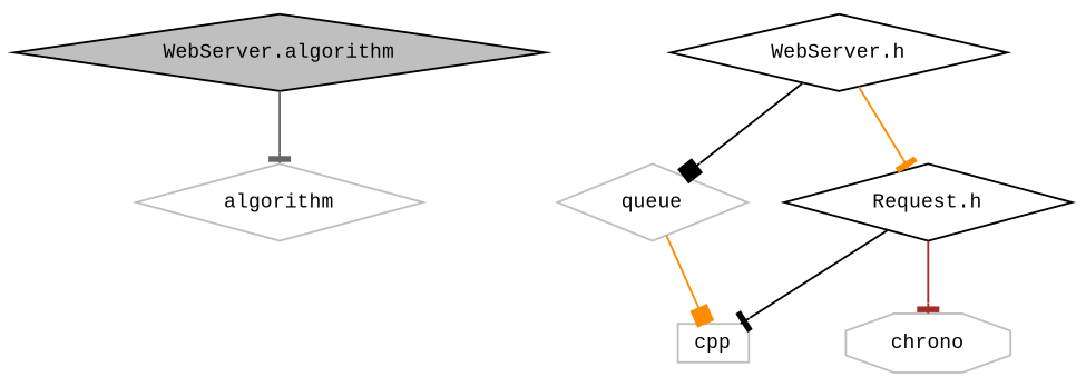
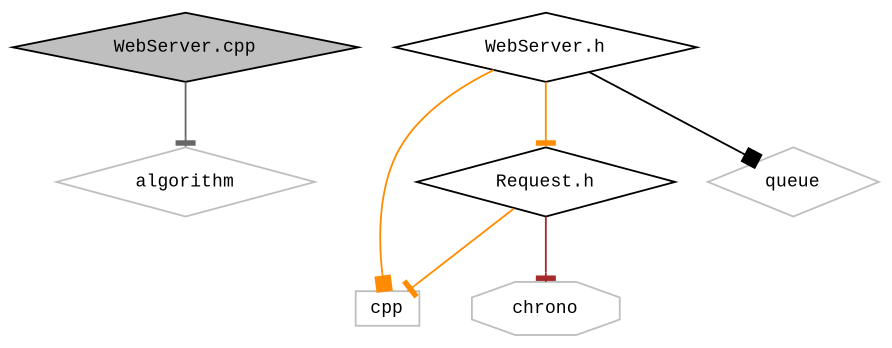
  digraph {
    fontname="Liberation Mono"
    node [color=grey75 fillcolor=white fontname="Liberation Mono" fontsize=10 shape=diamond style=filled]
    edge [arrowhead=tee color=darkorange fontname="Liberation Mono" fontsize=10 labelfontname=Helvetica labelfontsize=10 style=solid]
-   n1 [color=black fillcolor=grey75 fontcolor=black height=0.2 label="WebServer.algorithm" width=0.4]
+   n1 [color=black fillcolor=grey75 fontcolor=black height=0.2 label="WebServer.cpp" width=0.4]
    n2 [height=0.2 label=algorithm width=0.4]
    n3 [color=black height=0.2 label="WebServer.h" width=0.4]
    n4 [color=black height=0.2 label="Request.h" width=0.4]
    n5 [height=0.2 label=cpp shape=box width=0.4]
    n6 [height=0.2 label=queue width=0.4]
    n7 [height=0.2 label=chrono shape=octagon width=0.4]
    n1 -> n2 [color=gray40]
    n3 -> n4
-   n6 -> n5 [arrowhead=box]
+   n3 -> n5 [arrowhead=box]
    n3 -> n6 [arrowhead=box color=black]
-   n4 -> n5 [color=black]
+   n4 -> n5
    n4 -> n7 [color=brown]
  }
